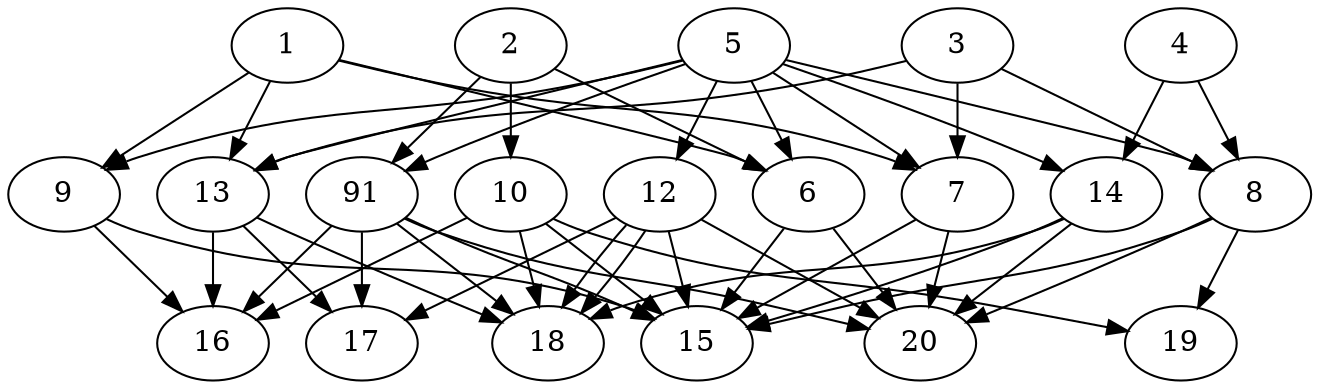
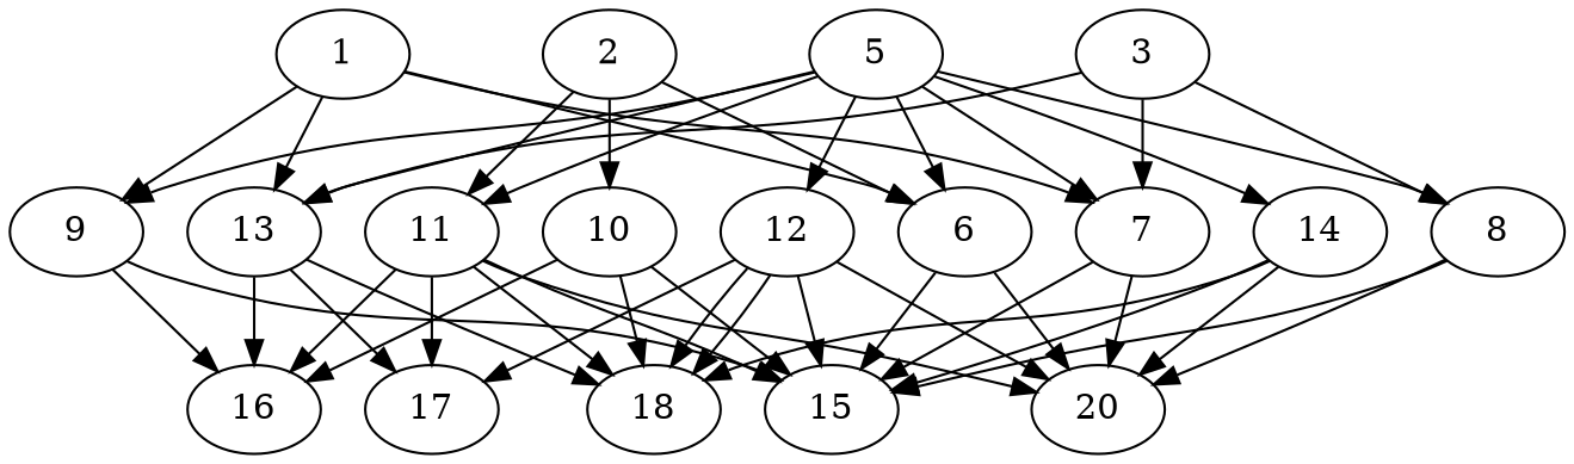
  digraph {
    node [alpha=0.15]
    1 [alpha=0.16 expect_size=18113536]
    6 [expect_size=31668224]
    7 [alpha=0.12 expect_size=11554816]
    9 [alpha=0.16 expect_size=37776384]
    13 [alpha=0.00 expect_size=9304064]
    15 [alpha=0.03 expect_size=18898944]
    20 [alpha=0.17 expect_size=40471552]
    16 [alpha=0.19 expect_size=25660416]
    18 [alpha=0.17 expect_size=41299968]
    17 [expect_size=13479936]
    2 [alpha=0.13 expect_size=41378816]
    10 [alpha=0.08 expect_size=46825472]
-   11 [expect_size=34578432 label=91]
-   19 [alpha=0.05 expect_size=50365440]
+   11 [expect_size=34578432]
    3 [alpha=0.10 expect_size=5936128]
    8 [alpha=0.04 expect_size=28470272]
-   4 [alpha=0.14 expect_size=50963456]
    14 [alpha=0.05 expect_size=32517120]
    5 [alpha=0.03 expect_size=34094080]
    12 [alpha=0.14 expect_size=24646656]
    1 -> 6
    1 -> 7
    1 -> 9
    1 -> 13
    6 -> 15
    6 -> 20
    7 -> 15
    7 -> 20
    9 -> 15
    9 -> 16
    13 -> 16
    13 -> 18
    13 -> 17
    2 -> 6
    2 -> 10
    2 -> 11
    10 -> 15
    10 -> 16
    10 -> 18
-   10 -> 19
    11 -> 15
    11 -> 20
    11 -> 16
    11 -> 18
    11 -> 17
    3 -> 7
    3 -> 13
    3 -> 8
    8 -> 15
    8 -> 20
-   8 -> 19
-   4 -> 8
-   4 -> 14
    14 -> 15
    14 -> 20
    14 -> 18
    5 -> 6
    5 -> 7
    5 -> 9
    5 -> 13
    5 -> 11
    5 -> 8
    5 -> 14
    5 -> 12
    12 -> 15
    12 -> 20
    12 -> 18
    12 -> 18
    12 -> 17
  }
